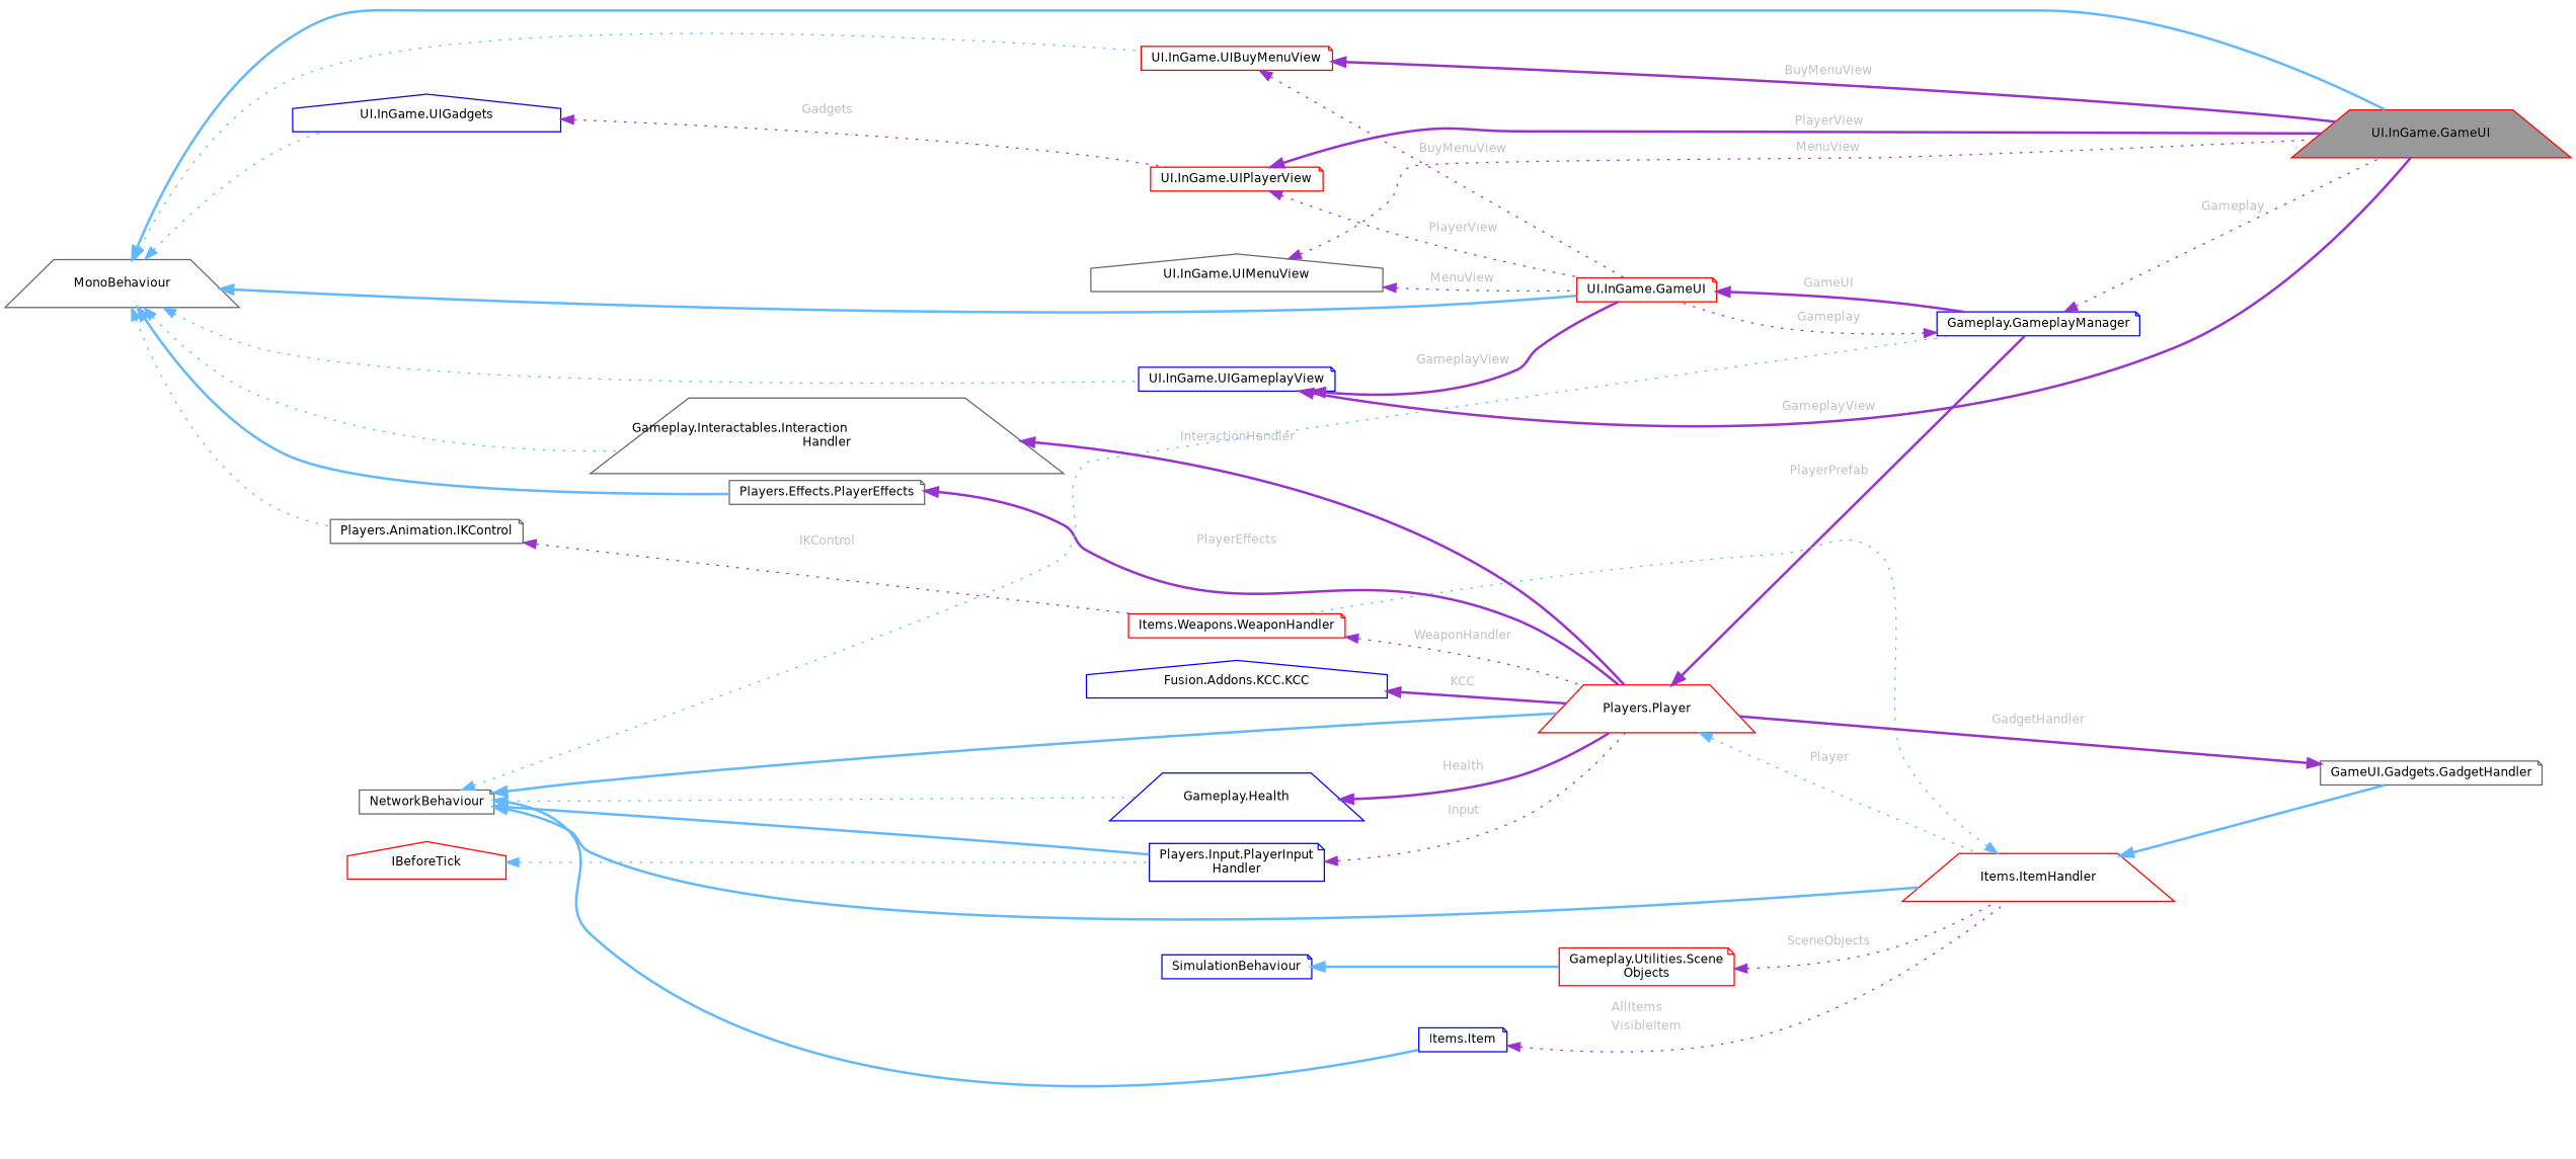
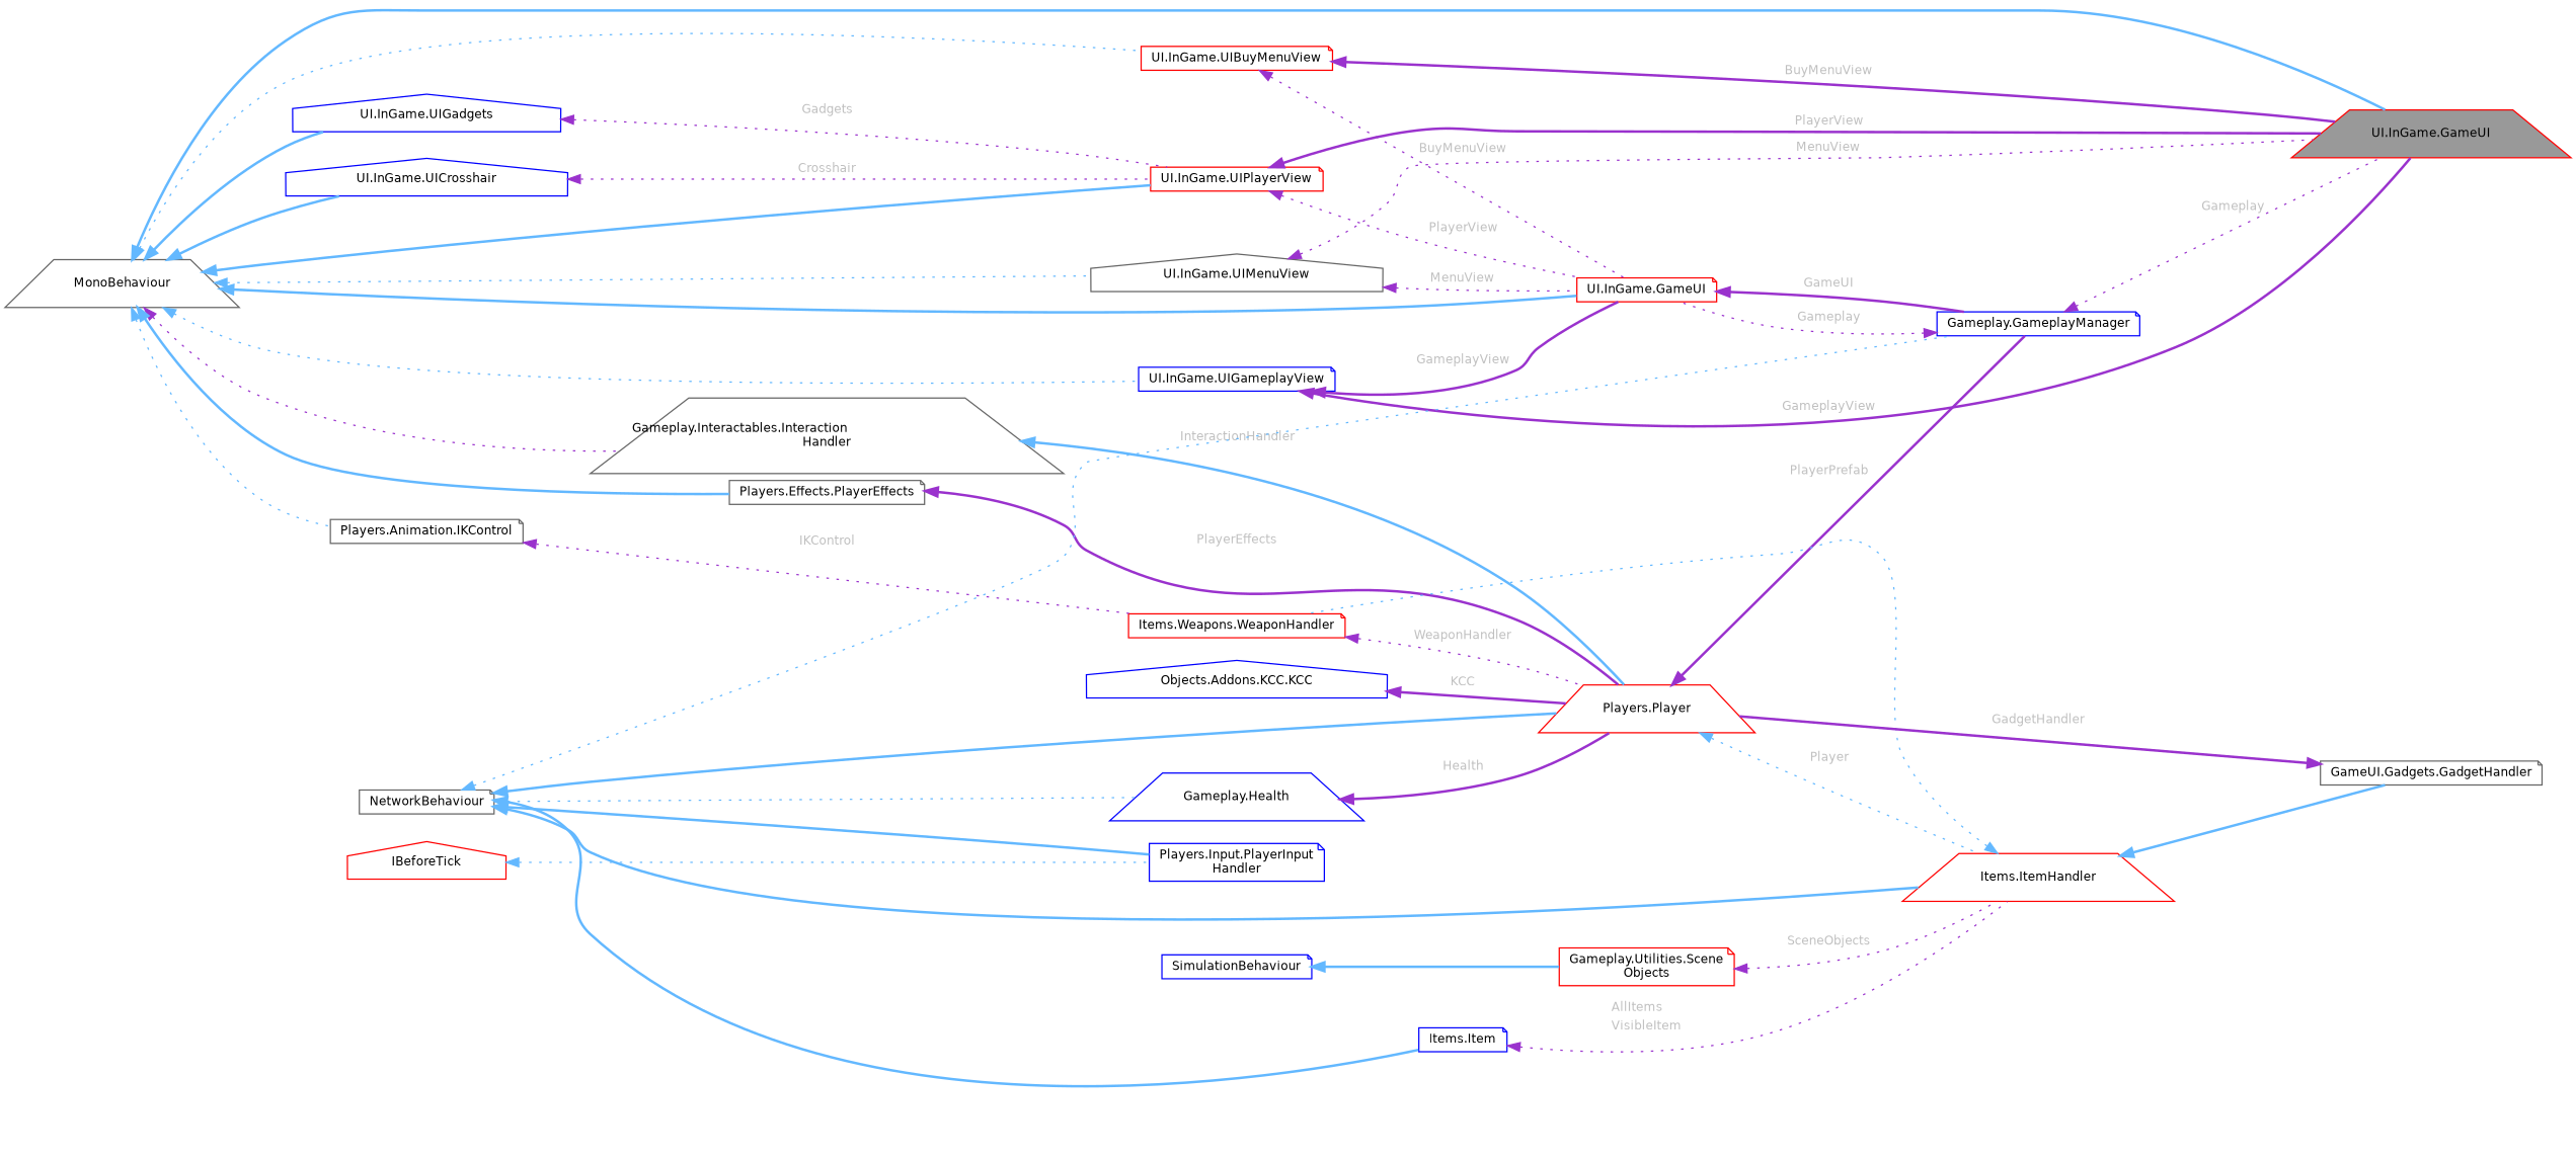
  digraph {
    rankdir=LR
    node [color=red fillcolor=white fontname=Helvetica fontsize=10 shape=note style=filled]
    edge [color=darkorchid3 dir=back fontname=Helvetica fontsize=10 labelfontname=Helvetica labelfontsize=10 style=bold fontcolor=grey]
    n1 [fillcolor=grey60 fontcolor=black height=0.2 label="UI.InGame.GameUI" shape=trapezium width=0.4]
    n2 [color=gray40 height=0.2 label=MonoBehaviour shape=trapezium width=0.4]
    n3 [height=0.2 label="UI.InGame.GameUI" width=0.4]
    n4 [height=0.2 label="UI.InGame.UIPlayerView" width=0.4]
    n5 [color=blue height=0.2 label="UI.InGame.UIGadgets" shape=house width=0.4]
+   n6 [color=blue height=0.2 label="UI.InGame.UICrosshair" shape=house width=0.4]
    n7 [color=blue height=0.2 label="UI.InGame.UIGameplayView" width=0.4]
    n8 [color=gray40 height=0.2 label="UI.InGame.UIMenuView" shape=house width=0.4]
    n9 [height=0.2 label="UI.InGame.UIBuyMenuView" width=0.4]
    n10 [color=gray40 height=0.2 label="Players.Animation.IKControl" width=0.4]
    n11 [color=gray40 height=0.2 label="Gameplay.Interactables.Interaction\lHandler" shape=trapezium width=0.4]
    n12 [color=gray40 height=0.2 label="Players.Effects.PlayerEffects" width=0.4]
    n13 [color=blue height=0.2 label="Gameplay.GameplayManager" width=0.4]
    n14 [height=0.2 label="Items.Weapons.WeaponHandler" width=0.4]
    n15 [height=0.2 label="Players.Player" shape=trapezium width=0.4]
    n16 [color=gray40 height=0.2 label=NetworkBehaviour width=0.4]
    n17 [color=blue height=0.2 label="Gameplay.Health" shape=trapezium width=0.4]
    n18 [height=0.2 label="Items.ItemHandler" shape=trapezium width=0.4]
    n19 [color=blue height=0.2 label="Items.Item" width=0.4]
    n20 [color=blue height=0.2 label="Players.Input.PlayerInput\lHandler" width=0.4]
    n21 [color=gray40 height=0.2 label="GameUI.Gadgets.GadgetHandler" width=0.4]
-   n22 [color=blue height=0.2 label="Fusion.Addons.KCC.KCC" shape=house width=0.4]
+   n22 [color=blue height=0.2 label="Objects.Addons.KCC.KCC" shape=house width=0.4]
    n23 [height=0.2 label="Gameplay.Utilities.Scene\lObjects" width=0.4]
    n24 [color=blue height=0.2 label=SimulationBehaviour width=0.4]
    n25 [height=0.2 label=IBeforeTick shape=house width=0.4]
    n2 -> n1 [color=steelblue1 fontcolor=""]
    n2 -> n3 [color=steelblue1 fontcolor=""]
-   n2 -> n5 [color=steelblue1 style=dotted fontcolor=""]
+   n2 -> n4 [color=steelblue1 fontcolor=""]
+   n2 -> n5 [color=steelblue1 fontcolor=""]
+   n2 -> n6 [color=steelblue1 fontcolor=""]
    n2 -> n7 [color=steelblue1 style=dotted fontcolor=""]
+   n2 -> n8 [color=steelblue1 style=dotted fontcolor=""]
    n2 -> n9 [color=steelblue1 style=dotted fontcolor=""]
    n2 -> n10 [color=steelblue1 style=dotted fontcolor=""]
-   n2 -> n11 [color=steelblue1 style=dotted fontcolor=""]
+   n2 -> n11 [style=dotted fontcolor=""]
    n2 -> n12 [color=steelblue1 fontcolor=""]
    n3 -> n13 [label=<<TABLE CELLBORDER="0" BORDER="0"><TR><TD VALIGN="top" ALIGN="LEFT" CELLPADDING="1" CELLSPACING="0">GameUI</TD></TR> </TABLE>>]
    n4 -> n1 [label=<<TABLE CELLBORDER="0" BORDER="0"><TR><TD VALIGN="top" ALIGN="LEFT" CELLPADDING="1" CELLSPACING="0">PlayerView</TD></TR> </TABLE>>]
    n4 -> n3 [label=<<TABLE CELLBORDER="0" BORDER="0"><TR><TD VALIGN="top" ALIGN="LEFT" CELLPADDING="1" CELLSPACING="0">PlayerView</TD></TR> </TABLE>> style=dotted]
    n5 -> n4 [label=<<TABLE CELLBORDER="0" BORDER="0"><TR><TD VALIGN="top" ALIGN="LEFT" CELLPADDING="1" CELLSPACING="0">Gadgets</TD></TR> </TABLE>> style=dotted]
+   n6 -> n4 [label=<<TABLE CELLBORDER="0" BORDER="0"><TR><TD VALIGN="top" ALIGN="LEFT" CELLPADDING="1" CELLSPACING="0">Crosshair</TD></TR> </TABLE>> style=dotted]
    n7 -> n1 [label=<<TABLE CELLBORDER="0" BORDER="0"><TR><TD VALIGN="top" ALIGN="LEFT" CELLPADDING="1" CELLSPACING="0">GameplayView</TD></TR> </TABLE>>]
    n7 -> n3 [label=<<TABLE CELLBORDER="0" BORDER="0"><TR><TD VALIGN="top" ALIGN="LEFT" CELLPADDING="1" CELLSPACING="0">GameplayView</TD></TR> </TABLE>>]
    n8 -> n1 [label=<<TABLE CELLBORDER="0" BORDER="0"><TR><TD VALIGN="top" ALIGN="LEFT" CELLPADDING="1" CELLSPACING="0">MenuView</TD></TR> </TABLE>> style=dotted]
    n8 -> n3 [label=<<TABLE CELLBORDER="0" BORDER="0"><TR><TD VALIGN="top" ALIGN="LEFT" CELLPADDING="1" CELLSPACING="0">MenuView</TD></TR> </TABLE>> style=dotted]
    n9 -> n1 [label=<<TABLE CELLBORDER="0" BORDER="0"><TR><TD VALIGN="top" ALIGN="LEFT" CELLPADDING="1" CELLSPACING="0">BuyMenuView</TD></TR> </TABLE>>]
    n9 -> n3 [label=<<TABLE CELLBORDER="0" BORDER="0"><TR><TD VALIGN="top" ALIGN="LEFT" CELLPADDING="1" CELLSPACING="0">BuyMenuView</TD></TR> </TABLE>> style=dotted]
    n10 -> n14 [label=<<TABLE CELLBORDER="0" BORDER="0"><TR><TD VALIGN="top" ALIGN="LEFT" CELLPADDING="1" CELLSPACING="0">IKControl</TD></TR> </TABLE>> style=dotted]
-   n11 -> n15 [label=<<TABLE CELLBORDER="0" BORDER="0"><TR><TD VALIGN="top" ALIGN="LEFT" CELLPADDING="1" CELLSPACING="0">InteractionHandler</TD></TR> </TABLE>>]
+   n11 -> n15 [color=steelblue1 label=<<TABLE CELLBORDER="0" BORDER="0"><TR><TD VALIGN="top" ALIGN="LEFT" CELLPADDING="1" CELLSPACING="0">InteractionHandler</TD></TR> </TABLE>>]
    n12 -> n15 [label=<<TABLE CELLBORDER="0" BORDER="0"><TR><TD VALIGN="top" ALIGN="LEFT" CELLPADDING="1" CELLSPACING="0">PlayerEffects</TD></TR> </TABLE>>]
    n13 -> n1 [label=<<TABLE CELLBORDER="0" BORDER="0"><TR><TD VALIGN="top" ALIGN="LEFT" CELLPADDING="1" CELLSPACING="0">Gameplay</TD></TR> </TABLE>> style=dotted]
    n13 -> n3 [label=<<TABLE CELLBORDER="0" BORDER="0"><TR><TD VALIGN="top" ALIGN="LEFT" CELLPADDING="1" CELLSPACING="0">Gameplay</TD></TR> </TABLE>> style=dotted]
    n14 -> n15 [label=<<TABLE CELLBORDER="0" BORDER="0"><TR><TD VALIGN="top" ALIGN="LEFT" CELLPADDING="1" CELLSPACING="0">WeaponHandler</TD></TR> </TABLE>> style=dotted]
    n15 -> n13 [label=<<TABLE CELLBORDER="0" BORDER="0"><TR><TD VALIGN="top" ALIGN="LEFT" CELLPADDING="1" CELLSPACING="0">PlayerPrefab</TD></TR> </TABLE>>]
    n15 -> n18 [color=steelblue1 label=<<TABLE CELLBORDER="0" BORDER="0"><TR><TD VALIGN="top" ALIGN="LEFT" CELLPADDING="1" CELLSPACING="0">Player</TD></TR> </TABLE>> style=dotted]
    n16 -> n13 [color=steelblue1 style=dotted fontcolor=""]
    n16 -> n15 [color=steelblue1 fontcolor=""]
    n16 -> n17 [color=steelblue1 style=dotted fontcolor=""]
    n16 -> n18 [color=steelblue1 fontcolor=""]
    n16 -> n19 [color=steelblue1 fontcolor=""]
    n16 -> n20 [color=steelblue1 fontcolor=""]
    n17 -> n15 [label=<<TABLE CELLBORDER="0" BORDER="0"><TR><TD VALIGN="top" ALIGN="LEFT" CELLPADDING="1" CELLSPACING="0">Health</TD></TR> </TABLE>>]
    n18 -> n14 [color=steelblue1 style=dotted fontcolor=""]
    n18 -> n21 [color=steelblue1 fontcolor=""]
    n19 -> n18 [label=<<TABLE CELLBORDER="0" BORDER="0"><TR><TD VALIGN="top" ALIGN="LEFT" CELLPADDING="1" CELLSPACING="0">AllItems</TD></TR> <TR><TD VALIGN="top" ALIGN="LEFT" CELLPADDING="1" CELLSPACING="0">VisibleItem</TD></TR> </TABLE>> style=dotted]
-   n20 -> n15 [label=<<TABLE CELLBORDER="0" BORDER="0"><TR><TD VALIGN="top" ALIGN="LEFT" CELLPADDING="1" CELLSPACING="0">Input</TD></TR> </TABLE>> style=dotted]
    n21 -> n15 [label=<<TABLE CELLBORDER="0" BORDER="0"><TR><TD VALIGN="top" ALIGN="LEFT" CELLPADDING="1" CELLSPACING="0">GadgetHandler</TD></TR> </TABLE>>]
    n22 -> n15 [label=<<TABLE CELLBORDER="0" BORDER="0"><TR><TD VALIGN="top" ALIGN="LEFT" CELLPADDING="1" CELLSPACING="0">KCC</TD></TR> </TABLE>>]
    n23 -> n18 [label=<<TABLE CELLBORDER="0" BORDER="0"><TR><TD VALIGN="top" ALIGN="LEFT" CELLPADDING="1" CELLSPACING="0">SceneObjects</TD></TR> </TABLE>> style=dotted]
    n24 -> n23 [color=steelblue1 fontcolor=""]
    n25 -> n20 [color=steelblue1 style=dotted fontcolor=""]
  }
